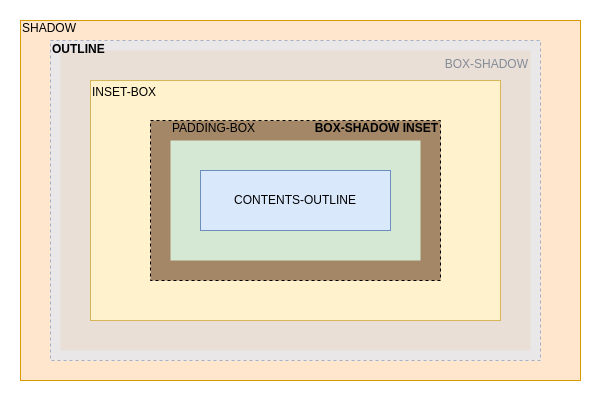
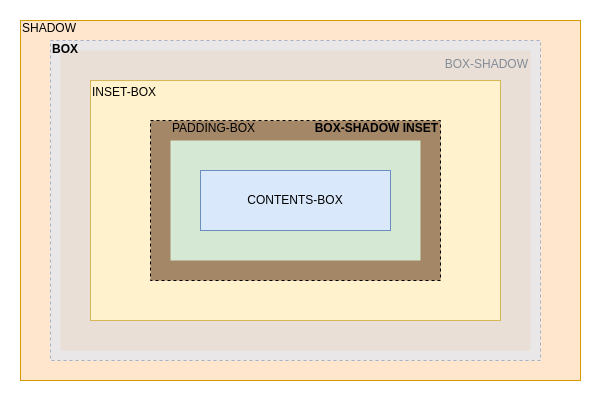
  <mxCell id="0" />
  <mxCell id="1" parent="0" />
  <mxCell id="2" value="" style="group" vertex="1" connectable="0" parent="1"><mxGeometry x="20" y="20" width="560" height="360" as="geometry" /></mxCell>
  <mxCell id="3" value="SHADOW&lt;br&gt;&lt;br&gt;&lt;br&gt;&lt;br&gt;&lt;br&gt;&lt;br&gt;&lt;br&gt;&lt;br&gt;&lt;br&gt;&lt;br&gt;&lt;br&gt;&lt;br&gt;&lt;br&gt;&lt;br&gt;&lt;br&gt;&lt;br&gt;&lt;br&gt;&lt;br&gt;&lt;br&gt;&lt;br&gt;&lt;br&gt;&lt;br&gt;&lt;br&gt;&lt;br&gt;&lt;br&gt;" style="rounded=0;whiteSpace=wrap;html=1;strokeWidth=1;fillColor=#ffe6cc;strokeColor=#d79b00;align=left;" vertex="1" parent="2"><mxGeometry width="560" height="360" as="geometry" /></mxCell>
  <mxCell id="4" value="BOX-SHADOW&lt;br&gt;&lt;br&gt;&lt;br&gt;&lt;br&gt;&lt;br&gt;&lt;br&gt;&lt;br&gt;&lt;br&gt;&lt;br&gt;&lt;br&gt;&lt;br&gt;&lt;br&gt;&lt;br&gt;&lt;br&gt;&lt;br&gt;&lt;br&gt;&lt;br&gt;&lt;br&gt;&lt;br&gt;&lt;br&gt;" style="rounded=0;whiteSpace=wrap;html=1;strokeWidth=1;fillColor=#FFD3A1;strokeColor=none;align=right;" vertex="1" parent="2"><mxGeometry x="40" y="30" width="470" height="300" as="geometry" /></mxCell>
- <mxCell id="5" value="&lt;b&gt;OUTLINE&lt;br&gt;&lt;br&gt;&lt;br&gt;&lt;br&gt;&lt;br&gt;&lt;br&gt;&lt;br&gt;&lt;br&gt;&lt;br&gt;&lt;br&gt;&lt;br&gt;&lt;br&gt;&lt;br&gt;&lt;br&gt;&lt;br&gt;&lt;br&gt;&lt;br&gt;&lt;br&gt;&lt;br&gt;&lt;br&gt;&lt;br&gt;&lt;br&gt;&lt;/b&gt;" style="rounded=0;whiteSpace=wrap;html=1;dashed=1;strokeWidth=1;fillColor=#dae8fc;strokeColor=#6c8ebf;opacity=60;align=left;" vertex="1" parent="2"><mxGeometry x="30" y="20" width="490" height="320" as="geometry" /></mxCell>
+ <mxCell id="5" value="&lt;b&gt;BOX&lt;br&gt;&lt;br&gt;&lt;br&gt;&lt;br&gt;&lt;br&gt;&lt;br&gt;&lt;br&gt;&lt;br&gt;&lt;br&gt;&lt;br&gt;&lt;br&gt;&lt;br&gt;&lt;br&gt;&lt;br&gt;&lt;br&gt;&lt;br&gt;&lt;br&gt;&lt;br&gt;&lt;br&gt;&lt;br&gt;&lt;br&gt;&lt;br&gt;&lt;/b&gt;" style="rounded=0;whiteSpace=wrap;html=1;dashed=1;strokeWidth=1;fillColor=#dae8fc;strokeColor=#6c8ebf;opacity=60;align=left;" vertex="1" parent="2"><mxGeometry x="30" y="20" width="490" height="320" as="geometry" /></mxCell>
  <mxCell id="6" value="" style="group" vertex="1" connectable="0" parent="1"><mxGeometry x="90" y="80" width="410" height="240" as="geometry" /></mxCell>
  <mxCell id="7" value="" style="group" vertex="1" connectable="0" parent="6"><mxGeometry width="410" height="240" as="geometry" /></mxCell>
  <mxCell id="8" value="" style="group" vertex="1" connectable="0" parent="7"><mxGeometry width="410" height="240" as="geometry" /></mxCell>
  <mxCell id="9" value="INSET-BOX&lt;br&gt;&lt;br&gt;&lt;br&gt;&lt;br&gt;&lt;br&gt;&lt;br&gt;&lt;br&gt;&lt;br&gt;&lt;br&gt;&lt;br&gt;&lt;br&gt;&lt;br&gt;&lt;br&gt;&lt;br&gt;&lt;br&gt;&lt;br&gt;" style="rounded=0;whiteSpace=wrap;html=1;strokeWidth=1;fillColor=#fff2cc;strokeColor=#d6b656;align=left;" vertex="1" parent="8"><mxGeometry width="410" height="240" as="geometry" /></mxCell>
  <mxCell id="10" value="BOX-SHADOW INSET&lt;br&gt;&lt;br&gt;&lt;br&gt;&lt;br&gt;&lt;br&gt;&lt;br&gt;&lt;br&gt;&lt;br&gt;&lt;br&gt;&lt;br&gt;&lt;br&gt;" style="rounded=0;whiteSpace=wrap;html=1;strokeWidth=1;fontStyle=1;fillColor=#A38767;dashed=1;align=right;" vertex="1" parent="6"><mxGeometry x="60" y="40" width="290" height="160" as="geometry" /></mxCell>
  <mxCell id="11" value="PADDING-BOX&lt;br&gt;&lt;br&gt;&lt;br&gt;&lt;br&gt;&lt;br&gt;&lt;br&gt;&lt;br&gt;&lt;br&gt;&lt;br&gt;&lt;br&gt;&lt;br&gt;" style="rounded=0;whiteSpace=wrap;html=1;fillColor=#d5e8d4;dashed=1;align=left;strokeWidth=3;strokeColor=none;" vertex="1" parent="6"><mxGeometry x="80" y="60" width="250" height="120" as="geometry" /></mxCell>
- <mxCell id="12" value="CONTENTS-OUTLINE" style="rounded=0;whiteSpace=wrap;html=1;fillColor=#dae8fc;strokeColor=#6c8ebf;" vertex="1" parent="6"><mxGeometry x="110" y="90" width="190" height="60" as="geometry" /></mxCell>
+ <mxCell id="12" value="CONTENTS-BOX" style="rounded=0;whiteSpace=wrap;html=1;fillColor=#dae8fc;strokeColor=#6c8ebf;" vertex="1" parent="6"><mxGeometry x="110" y="90" width="190" height="60" as="geometry" /></mxCell>
